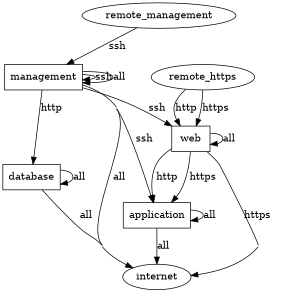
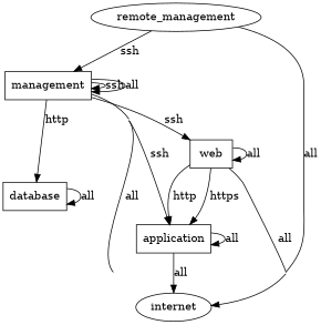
  digraph {
    concentrate=true
    node [shape=box]
    application
    internet [shape=""]
    database
    management
    web
-   remote_https [shape=""]
    remote_management [shape=""]
    application -> application [label=all]
    application -> internet [label=all]
-   database -> internet [label=all]
+   remote_management -> internet [label=all]
    database -> database [label=all]
    management -> application [label=ssh]
    management -> internet [label=all]
    management -> database [label=http]
    management -> management [label=ssh]
    management -> management [label=all]
    management -> web [label=ssh]
    web -> application [label=https]
    web -> application [label=http]
-   web -> internet [label=https]
+   web -> internet [label=all]
    web -> web [label=all]
-   remote_https -> web [label=https]
-   remote_https -> web [label=http]
    remote_management -> management [label=ssh]
  }
